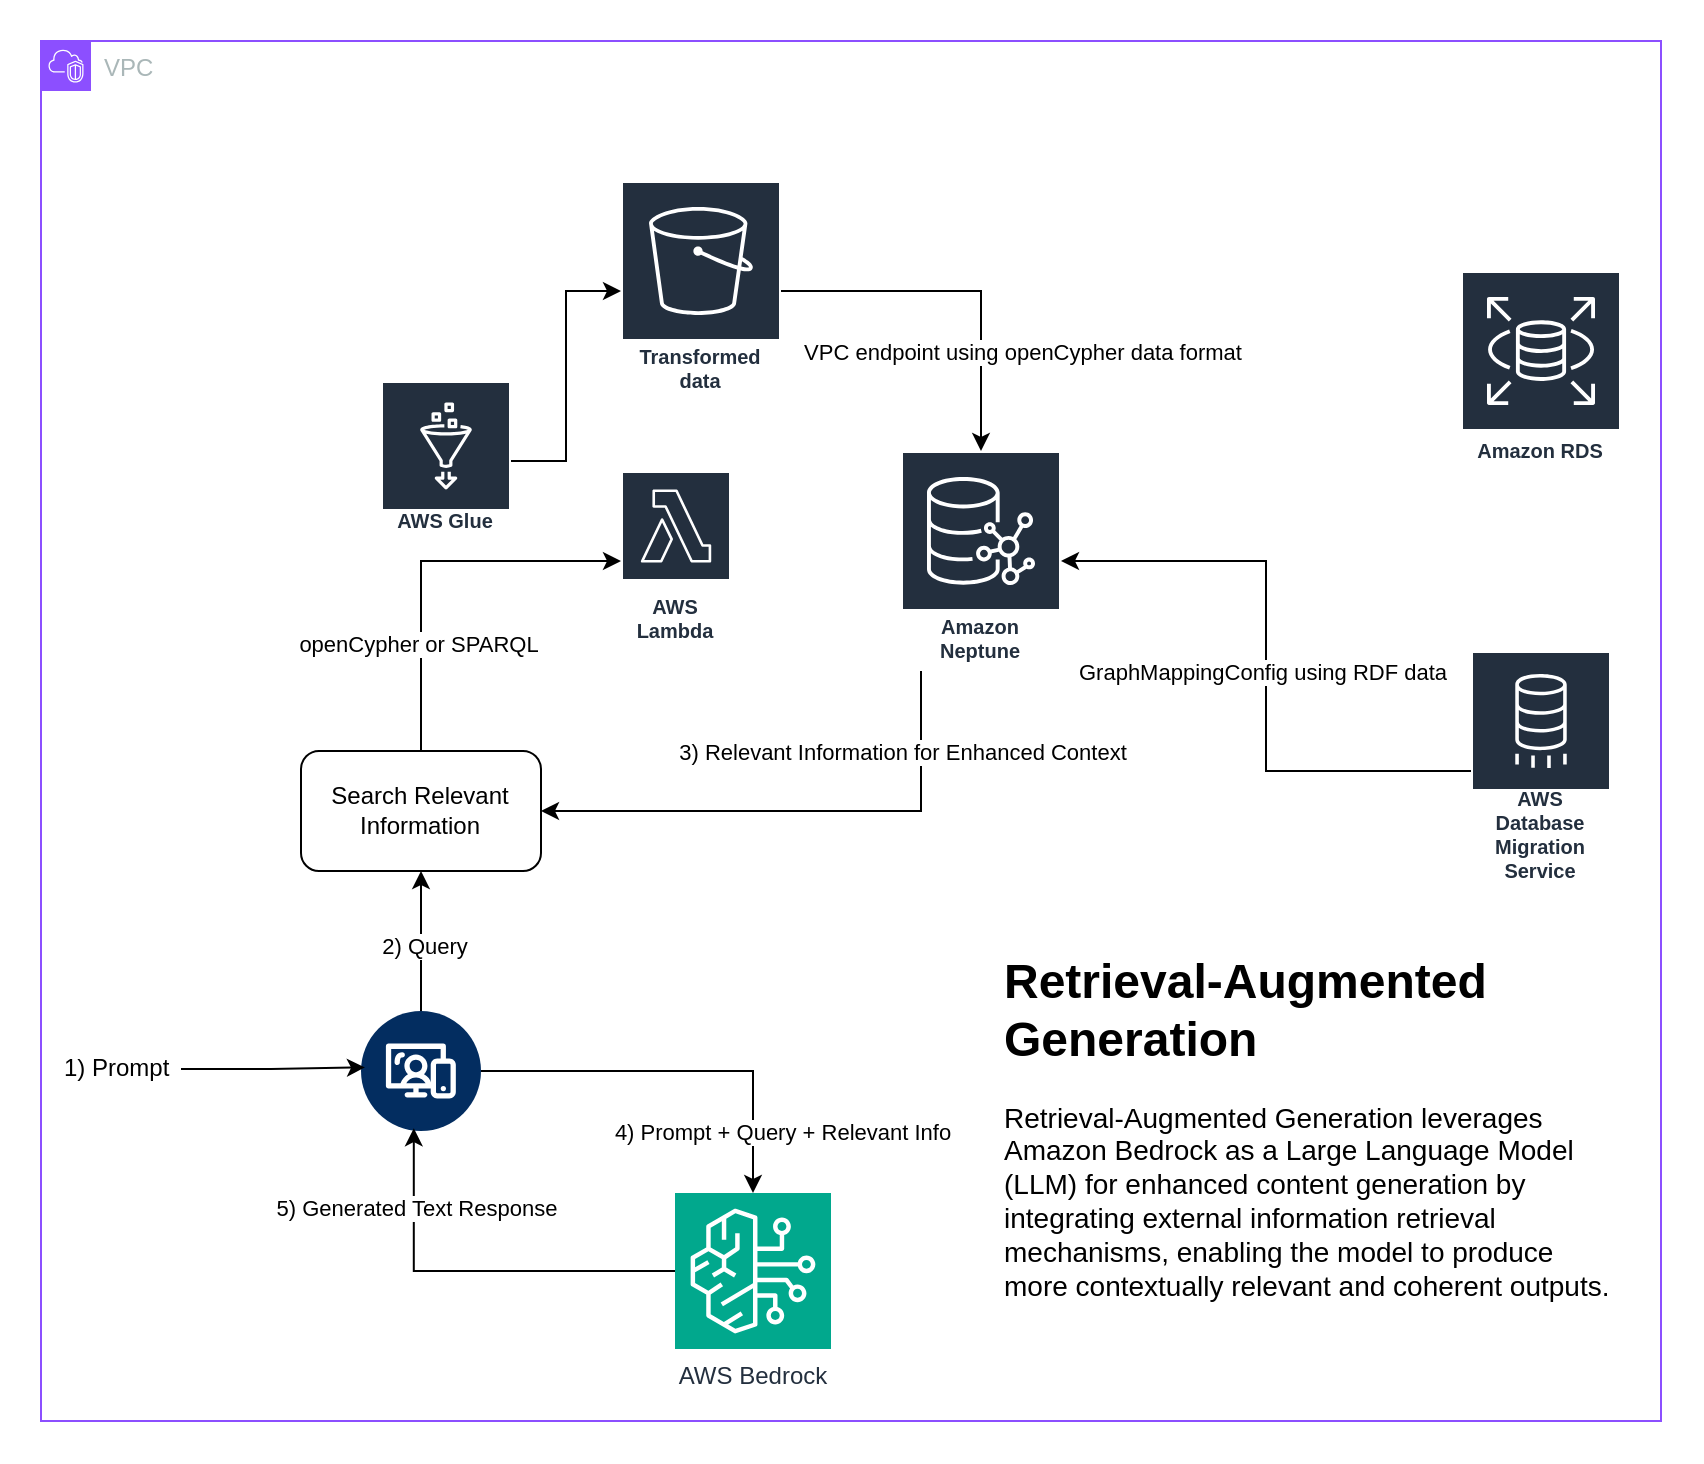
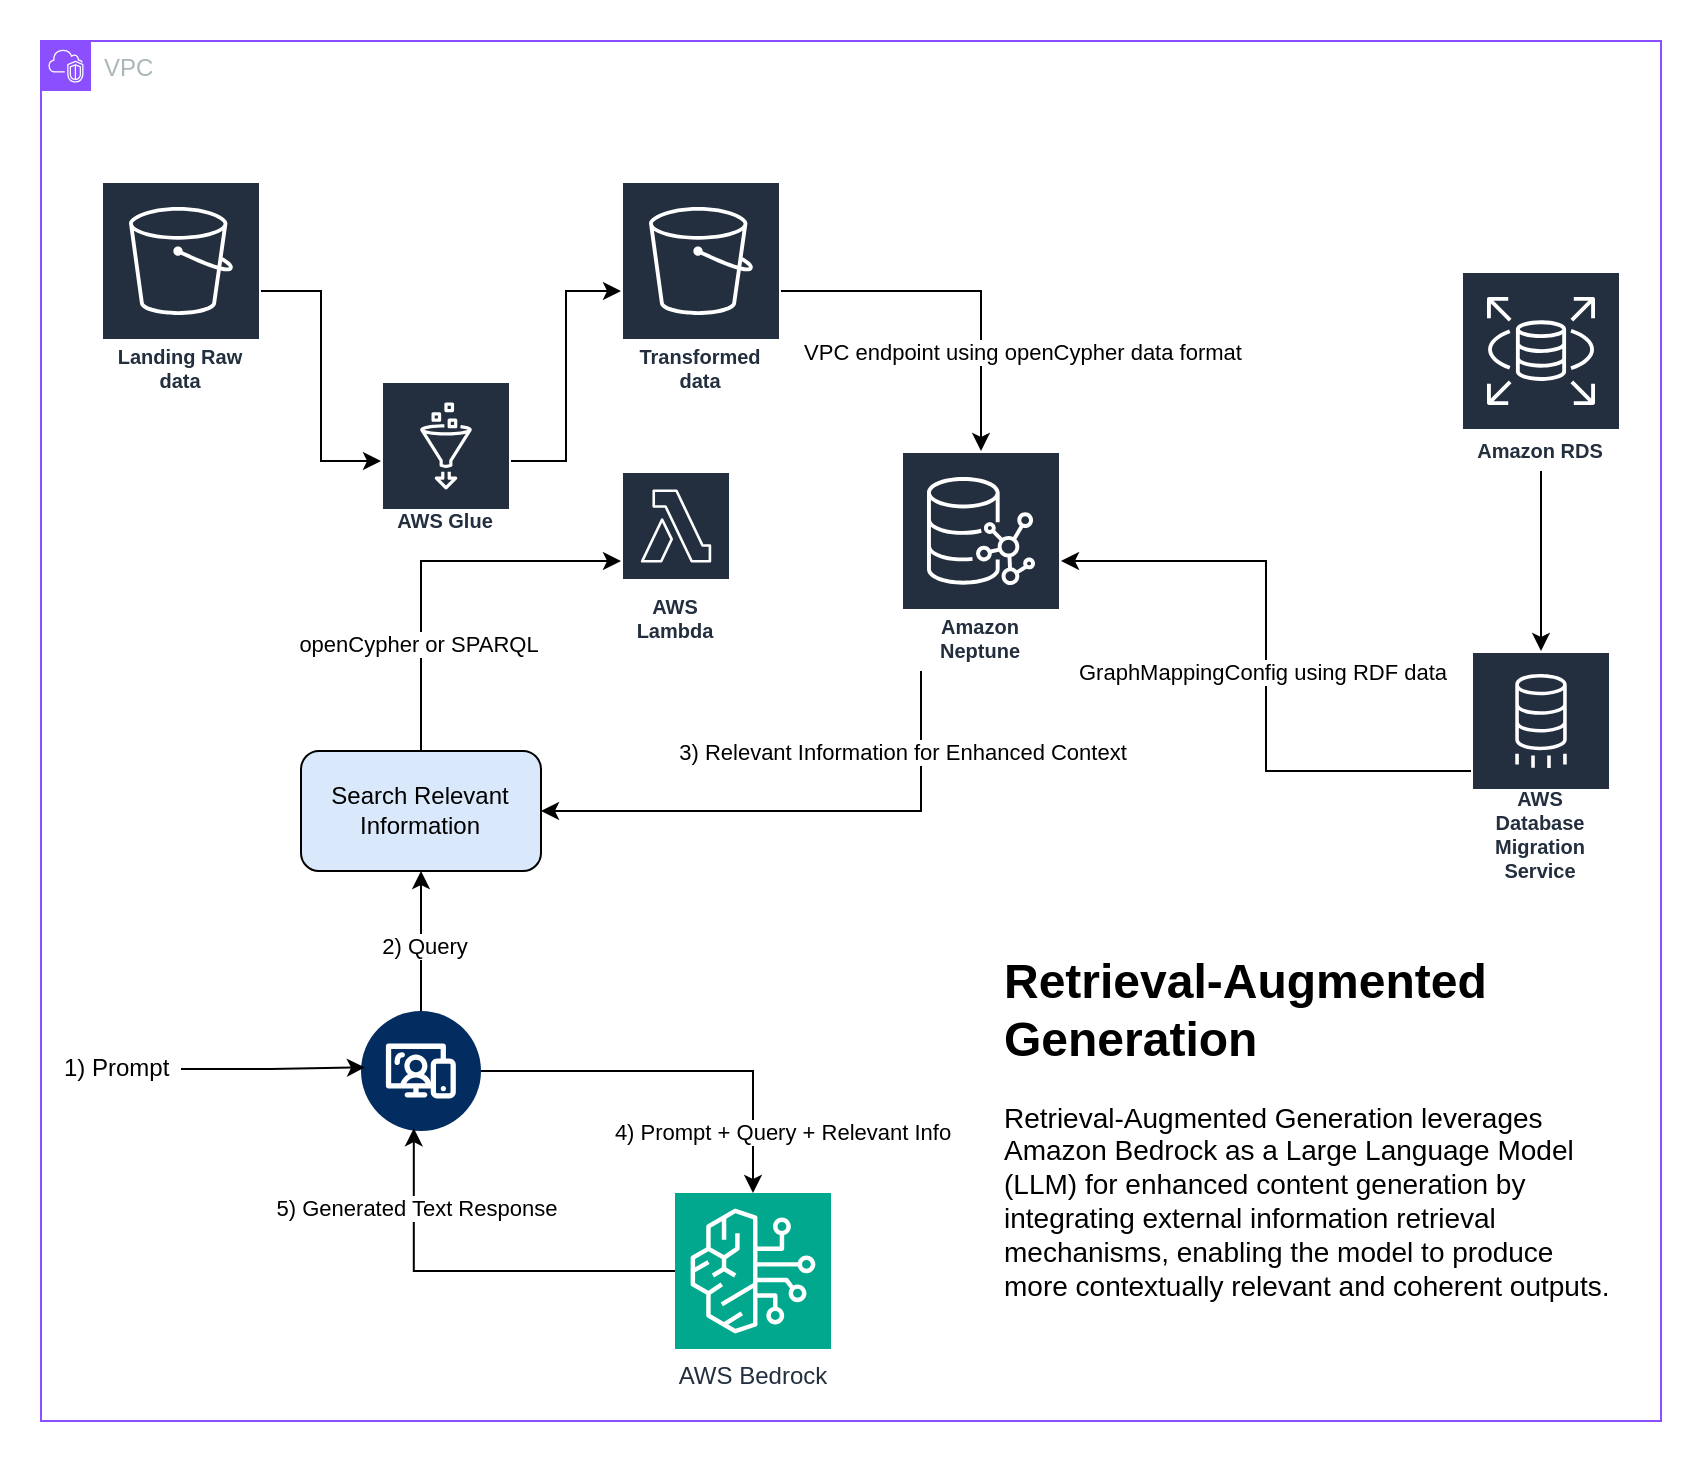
  <mxCell id="0" />
  <mxCell id="1" parent="0" />
  <mxCell id="2" value="VPC" style="points=[[0,0],[0.25,0],[0.5,0],[0.75,0],[1,0],[1,0.25],[1,0.5],[1,0.75],[1,1],[0.75,1],[0.5,1],[0.25,1],[0,1],[0,0.75],[0,0.5],[0,0.25]];outlineConnect=0;gradientColor=none;html=1;whiteSpace=wrap;fontSize=12;fontStyle=0;container=1;pointerEvents=0;collapsible=0;recursiveResize=0;shape=mxgraph.aws4.group;grIcon=mxgraph.aws4.group_vpc2;strokeColor=#8C4FFF;fillColor=none;verticalAlign=top;align=left;spacingLeft=30;fontColor=#AAB7B8;dashed=0;" vertex="1" parent="1"><mxGeometry x="20" y="20" width="810" height="690" as="geometry" /></mxCell>
  <mxCell id="3" value="AWS Lambda" style="sketch=0;outlineConnect=0;fontColor=#232F3E;gradientColor=none;strokeColor=#ffffff;fillColor=#232F3E;dashed=0;verticalLabelPosition=middle;verticalAlign=bottom;align=center;html=1;whiteSpace=wrap;fontSize=10;fontStyle=1;spacing=3;shape=mxgraph.aws4.productIcon;prIcon=mxgraph.aws4.lambda;" vertex="1" parent="2"><mxGeometry x="290" y="215" width="55" height="90" as="geometry" /></mxCell>
  <mxCell id="4" value="&lt;h1 style=&quot;margin-top: 0px;&quot;&gt;Retrieval-Augmented Generation&lt;/h1&gt;&lt;p&gt;&lt;font style=&quot;font-size: 14px;&quot;&gt;Retrieval-Augmented Generation leverages Amazon Bedrock as a Large Language Model (LLM) for enhanced content generation by integrating external information retrieval mechanisms, enabling the model to produce more contextually relevant and coherent outputs.&lt;/font&gt;&lt;/p&gt;" style="text;html=1;whiteSpace=wrap;overflow=hidden;rounded=0;" vertex="1" parent="2"><mxGeometry x="480" y="450" width="310" height="190" as="geometry" /></mxCell>
  <mxCell id="5" style="edgeStyle=orthogonalEdgeStyle;rounded=0;orthogonalLoop=1;jettySize=auto;html=1;entryX=0.5;entryY=1;entryDx=0;entryDy=0;" edge="1" parent="1" source="7" target="28"><mxGeometry relative="1" as="geometry" /></mxCell>
  <mxCell id="6" value="2) Query" style="edgeLabel;html=1;align=center;verticalAlign=middle;resizable=0;points=[];" vertex="1" connectable="0" parent="5"><mxGeometry x="-0.063" y="-1" relative="1" as="geometry"><mxPoint as="offset" /></mxGeometry></mxCell>
  <mxCell id="7" value="" style="verticalLabelPosition=bottom;aspect=fixed;html=1;shape=mxgraph.salesforce.web2;" vertex="1" parent="1"><mxGeometry x="180" y="505" width="60" height="60" as="geometry" /></mxCell>
  <mxCell id="8" value="1) Prompt&amp;nbsp;" style="text;html=1;align=center;verticalAlign=middle;whiteSpace=wrap;rounded=0;" vertex="1" parent="1"><mxGeometry x="30" y="519" width="60" height="30" as="geometry" /></mxCell>
  <mxCell id="9" style="edgeStyle=orthogonalEdgeStyle;rounded=0;orthogonalLoop=1;jettySize=auto;html=1;entryX=0.033;entryY=0.47;entryDx=0;entryDy=0;entryPerimeter=0;" edge="1" parent="1" source="8" target="7"><mxGeometry relative="1" as="geometry" /></mxCell>
  <mxCell id="10" value="" style="edgeStyle=orthogonalEdgeStyle;rounded=0;orthogonalLoop=1;jettySize=auto;html=1;" edge="1" parent="1" source="21" target="14"><mxGeometry relative="1" as="geometry"><mxPoint x="490" y="165" as="sourcePoint" /></mxGeometry></mxCell>
  <mxCell id="11" value="VPC endpoint using openCypher data format" style="edgeLabel;html=1;align=center;verticalAlign=middle;resizable=0;points=[];" vertex="1" connectable="0" parent="10"><mxGeometry x="-0.176" y="1" relative="1" as="geometry"><mxPoint x="46" y="31" as="offset" /></mxGeometry></mxCell>
  <mxCell id="12" style="edgeStyle=orthogonalEdgeStyle;rounded=0;orthogonalLoop=1;jettySize=auto;html=1;entryX=1;entryY=0.5;entryDx=0;entryDy=0;" edge="1" parent="1" source="14" target="28"><mxGeometry relative="1" as="geometry"><Array as="points"><mxPoint x="460" y="405" /></Array></mxGeometry></mxCell>
  <mxCell id="13" value="3) Relevant Information for Enhanced Context" style="edgeLabel;html=1;align=center;verticalAlign=middle;resizable=0;points=[];" vertex="1" connectable="0" parent="12"><mxGeometry x="0.191" y="-1" relative="1" as="geometry"><mxPoint x="75" y="-29" as="offset" /></mxGeometry></mxCell>
  <mxCell id="14" value="Amazon Neptune" style="sketch=0;outlineConnect=0;fontColor=#232F3E;gradientColor=none;strokeColor=#ffffff;fillColor=#232F3E;dashed=0;verticalLabelPosition=middle;verticalAlign=bottom;align=center;html=1;whiteSpace=wrap;fontSize=10;fontStyle=1;spacing=3;shape=mxgraph.aws4.productIcon;prIcon=mxgraph.aws4.neptune;" vertex="1" parent="1"><mxGeometry x="450" y="225" width="80" height="110" as="geometry" /></mxCell>
  <mxCell id="15" style="edgeStyle=orthogonalEdgeStyle;rounded=0;orthogonalLoop=1;jettySize=auto;html=1;" edge="1" parent="1" source="16" target="21"><mxGeometry relative="1" as="geometry" /></mxCell>
  <mxCell id="16" value="AWS Glue" style="sketch=0;outlineConnect=0;fontColor=#232F3E;gradientColor=none;strokeColor=#ffffff;fillColor=#232F3E;dashed=0;verticalLabelPosition=middle;verticalAlign=bottom;align=center;html=1;whiteSpace=wrap;fontSize=10;fontStyle=1;spacing=3;shape=mxgraph.aws4.productIcon;prIcon=mxgraph.aws4.glue;" vertex="1" parent="1"><mxGeometry x="190" y="190" width="65" height="80" as="geometry" /></mxCell>
+ <mxCell id="17" style="edgeStyle=orthogonalEdgeStyle;rounded=0;orthogonalLoop=1;jettySize=auto;html=1;" edge="1" parent="1" source="18" target="24"><mxGeometry relative="1" as="geometry" /></mxCell>
  <mxCell id="18" value="Amazon RDS" style="sketch=0;outlineConnect=0;fontColor=#232F3E;gradientColor=none;strokeColor=#ffffff;fillColor=#232F3E;dashed=0;verticalLabelPosition=middle;verticalAlign=bottom;align=center;html=1;whiteSpace=wrap;fontSize=10;fontStyle=1;spacing=3;shape=mxgraph.aws4.productIcon;prIcon=mxgraph.aws4.rds;" vertex="1" parent="1"><mxGeometry x="730" y="135" width="80" height="100" as="geometry" /></mxCell>
+ <mxCell id="19" style="edgeStyle=orthogonalEdgeStyle;rounded=0;orthogonalLoop=1;jettySize=auto;html=1;" edge="1" parent="1" source="20" target="16"><mxGeometry relative="1" as="geometry" /></mxCell>
+ <mxCell id="20" value="Landing Raw data" style="sketch=0;outlineConnect=0;fontColor=#232F3E;gradientColor=none;strokeColor=#ffffff;fillColor=#232F3E;dashed=0;verticalLabelPosition=middle;verticalAlign=bottom;align=center;html=1;whiteSpace=wrap;fontSize=10;fontStyle=1;spacing=3;shape=mxgraph.aws4.productIcon;prIcon=mxgraph.aws4.s3;" vertex="1" parent="1"><mxGeometry x="50" y="90" width="80" height="110" as="geometry" /></mxCell>
  <mxCell id="21" value="Transformed data" style="sketch=0;outlineConnect=0;fontColor=#232F3E;gradientColor=none;strokeColor=#ffffff;fillColor=#232F3E;dashed=0;verticalLabelPosition=middle;verticalAlign=bottom;align=center;html=1;whiteSpace=wrap;fontSize=10;fontStyle=1;spacing=3;shape=mxgraph.aws4.productIcon;prIcon=mxgraph.aws4.s3;" vertex="1" parent="1"><mxGeometry x="310" y="90" width="80" height="110" as="geometry" /></mxCell>
  <mxCell id="22" style="edgeStyle=orthogonalEdgeStyle;rounded=0;orthogonalLoop=1;jettySize=auto;html=1;" edge="1" parent="1" source="24" target="14"><mxGeometry relative="1" as="geometry" /></mxCell>
  <mxCell id="23" value="GraphMappingConfig using RDF data" style="edgeLabel;html=1;align=center;verticalAlign=middle;resizable=0;points=[];" vertex="1" connectable="0" parent="22"><mxGeometry x="0.046" relative="1" as="geometry"><mxPoint x="-2" y="10" as="offset" /></mxGeometry></mxCell>
  <mxCell id="24" value="AWS Database Migration Service" style="sketch=0;outlineConnect=0;fontColor=#232F3E;gradientColor=none;strokeColor=#ffffff;fillColor=#232F3E;dashed=0;verticalLabelPosition=middle;verticalAlign=bottom;align=center;html=1;whiteSpace=wrap;fontSize=10;fontStyle=1;spacing=3;shape=mxgraph.aws4.productIcon;prIcon=mxgraph.aws4.database_migration_service;" vertex="1" parent="1"><mxGeometry x="735" y="325" width="70" height="120" as="geometry" /></mxCell>
  <mxCell id="25" value="AWS Bedrock" style="sketch=0;points=[[0,0,0],[0.25,0,0],[0.5,0,0],[0.75,0,0],[1,0,0],[0,1,0],[0.25,1,0],[0.5,1,0],[0.75,1,0],[1,1,0],[0,0.25,0],[0,0.5,0],[0,0.75,0],[1,0.25,0],[1,0.5,0],[1,0.75,0]];outlineConnect=0;fontColor=#232F3E;fillColor=#01A88D;strokeColor=#ffffff;dashed=0;verticalLabelPosition=bottom;verticalAlign=top;align=center;html=1;fontSize=12;fontStyle=0;aspect=fixed;shape=mxgraph.aws4.resourceIcon;resIcon=mxgraph.aws4.bedrock;" vertex="1" parent="1"><mxGeometry x="337" y="596" width="78" height="78" as="geometry" /></mxCell>
  <mxCell id="26" style="edgeStyle=orthogonalEdgeStyle;rounded=0;orthogonalLoop=1;jettySize=auto;html=1;" edge="1" parent="1" source="28" target="3"><mxGeometry relative="1" as="geometry"><Array as="points"><mxPoint x="210" y="280" /></Array></mxGeometry></mxCell>
  <mxCell id="27" value="openCypher or SPARQL" style="edgeLabel;html=1;align=center;verticalAlign=middle;resizable=0;points=[];" vertex="1" connectable="0" parent="26"><mxGeometry x="-0.45" y="2" relative="1" as="geometry"><mxPoint as="offset" /></mxGeometry></mxCell>
- <mxCell id="28" value="Search Relevant Information" style="rounded=1;whiteSpace=wrap;html=1;" vertex="1" parent="1"><mxGeometry x="150" y="375" width="120" height="60" as="geometry" /></mxCell>
+ <mxCell id="28" value="Search Relevant Information" style="rounded=1;whiteSpace=wrap;html=1;fillColor=#dae8fc;" vertex="1" parent="1"><mxGeometry x="150" y="375" width="120" height="60" as="geometry" /></mxCell>
  <mxCell id="29" style="edgeStyle=orthogonalEdgeStyle;rounded=0;orthogonalLoop=1;jettySize=auto;html=1;entryX=0.5;entryY=0;entryDx=0;entryDy=0;entryPerimeter=0;" edge="1" parent="1" source="7" target="25"><mxGeometry relative="1" as="geometry" /></mxCell>
  <mxCell id="30" value="4) Prompt + Query + Relevant Info" style="edgeLabel;html=1;align=center;verticalAlign=middle;resizable=0;points=[];" vertex="1" connectable="0" parent="29"><mxGeometry x="-0.274" y="-1" relative="1" as="geometry"><mxPoint x="78" y="29" as="offset" /></mxGeometry></mxCell>
  <mxCell id="31" style="edgeStyle=orthogonalEdgeStyle;rounded=0;orthogonalLoop=1;jettySize=auto;html=1;entryX=0.44;entryY=0.977;entryDx=0;entryDy=0;entryPerimeter=0;" edge="1" parent="1" source="25" target="7"><mxGeometry relative="1" as="geometry" /></mxCell>
  <mxCell id="32" value="5) Generated Text Response" style="edgeLabel;html=1;align=center;verticalAlign=middle;resizable=0;points=[];" vertex="1" connectable="0" parent="31"><mxGeometry x="0.602" y="-1" relative="1" as="geometry"><mxPoint as="offset" /></mxGeometry></mxCell>
